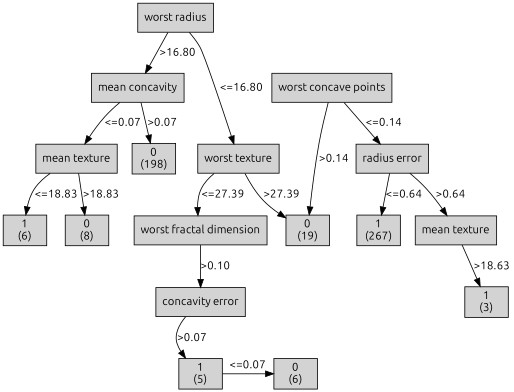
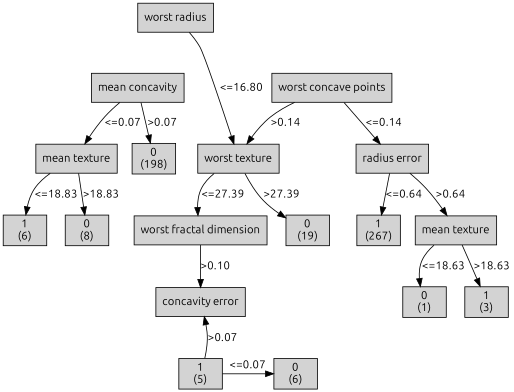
  digraph {
    fontname=Ubuntu
    node [fontname=Ubuntu shape=box style=filled weight=4]
    edge [fontname=Ubuntu]
    n1 [label="worst radius\n" weight=1]
    n2 [label="worst concave points\n" weight=2]
    n3 [label="mean concavity\n" weight=2]
    n4 [label="radius error\n" weight=3]
    n5 [label="worst texture\n" weight=3]
    n6 [label="mean texture\n" weight=3]
    n7 [label="0\n(198)\n" weight=3]
    n8 [label="1\n(267)\n"]
    n9 [label="mean texture\n"]
    n10 [label="worst fractal dimension\n"]
    n11 [label="0\n(19)\n"]
    n12 [label="1\n(6)\n"]
    n13 [label="0\n(8)\n"]
+   n14 [label="0\n(1)\n" weight=5]
    n15 [label="1\n(3)\n" weight=5]
    n16 [label="concavity error\n" weight=5]
    n17 [label="0\n(6)\n" weight=6]
    n18 [label="1\n(5)\n" weight=6]
    subgraph sub_1 {
      rank=same
      n1
    }
    subgraph sub_2 {
      rank=same
      n2
      n3
    }
    subgraph sub_3 {
      rank=same
      n4
      n5
      n6
      n7
    }
    subgraph sub_4 {
      rank=same
      n8
      n9
      n10
      n11
      n12
      n13
    }
    subgraph sub_5 {
      rank=same
+     n14
      n15
      n16
    }
    subgraph sub_6 {
      rank=same
      n17
      n18
    }
-   n1 -> n3 [label=">16.80"]
    n1 -> n5 [label="<=16.80"]
    n2 -> n4 [label="<=0.14"]
-   n2 -> n11 [label=">0.14"]
+   n2 -> n5 [label=">0.14"]
    n3 -> n6 [label="<=0.07"]
    n3 -> n7 [label=">0.07"]
    n4 -> n8 [label="<=0.64"]
    n4 -> n9 [label=">0.64"]
    n5 -> n10 [label="<=27.39"]
    n5 -> n11 [label=">27.39"]
    n6 -> n12 [label="<=18.83"]
    n6 -> n13 [label=">18.83"]
+   n9 -> n14 [label="<=18.63"]
    n9 -> n15 [label=">18.63"]
    n10 -> n16 [label=">0.10"]
-   n16 -> n18 [label=">0.07"]
+   n18 -> n16 [label=">0.07"]
    n18 -> n17 [label="<=0.07"]
  }
